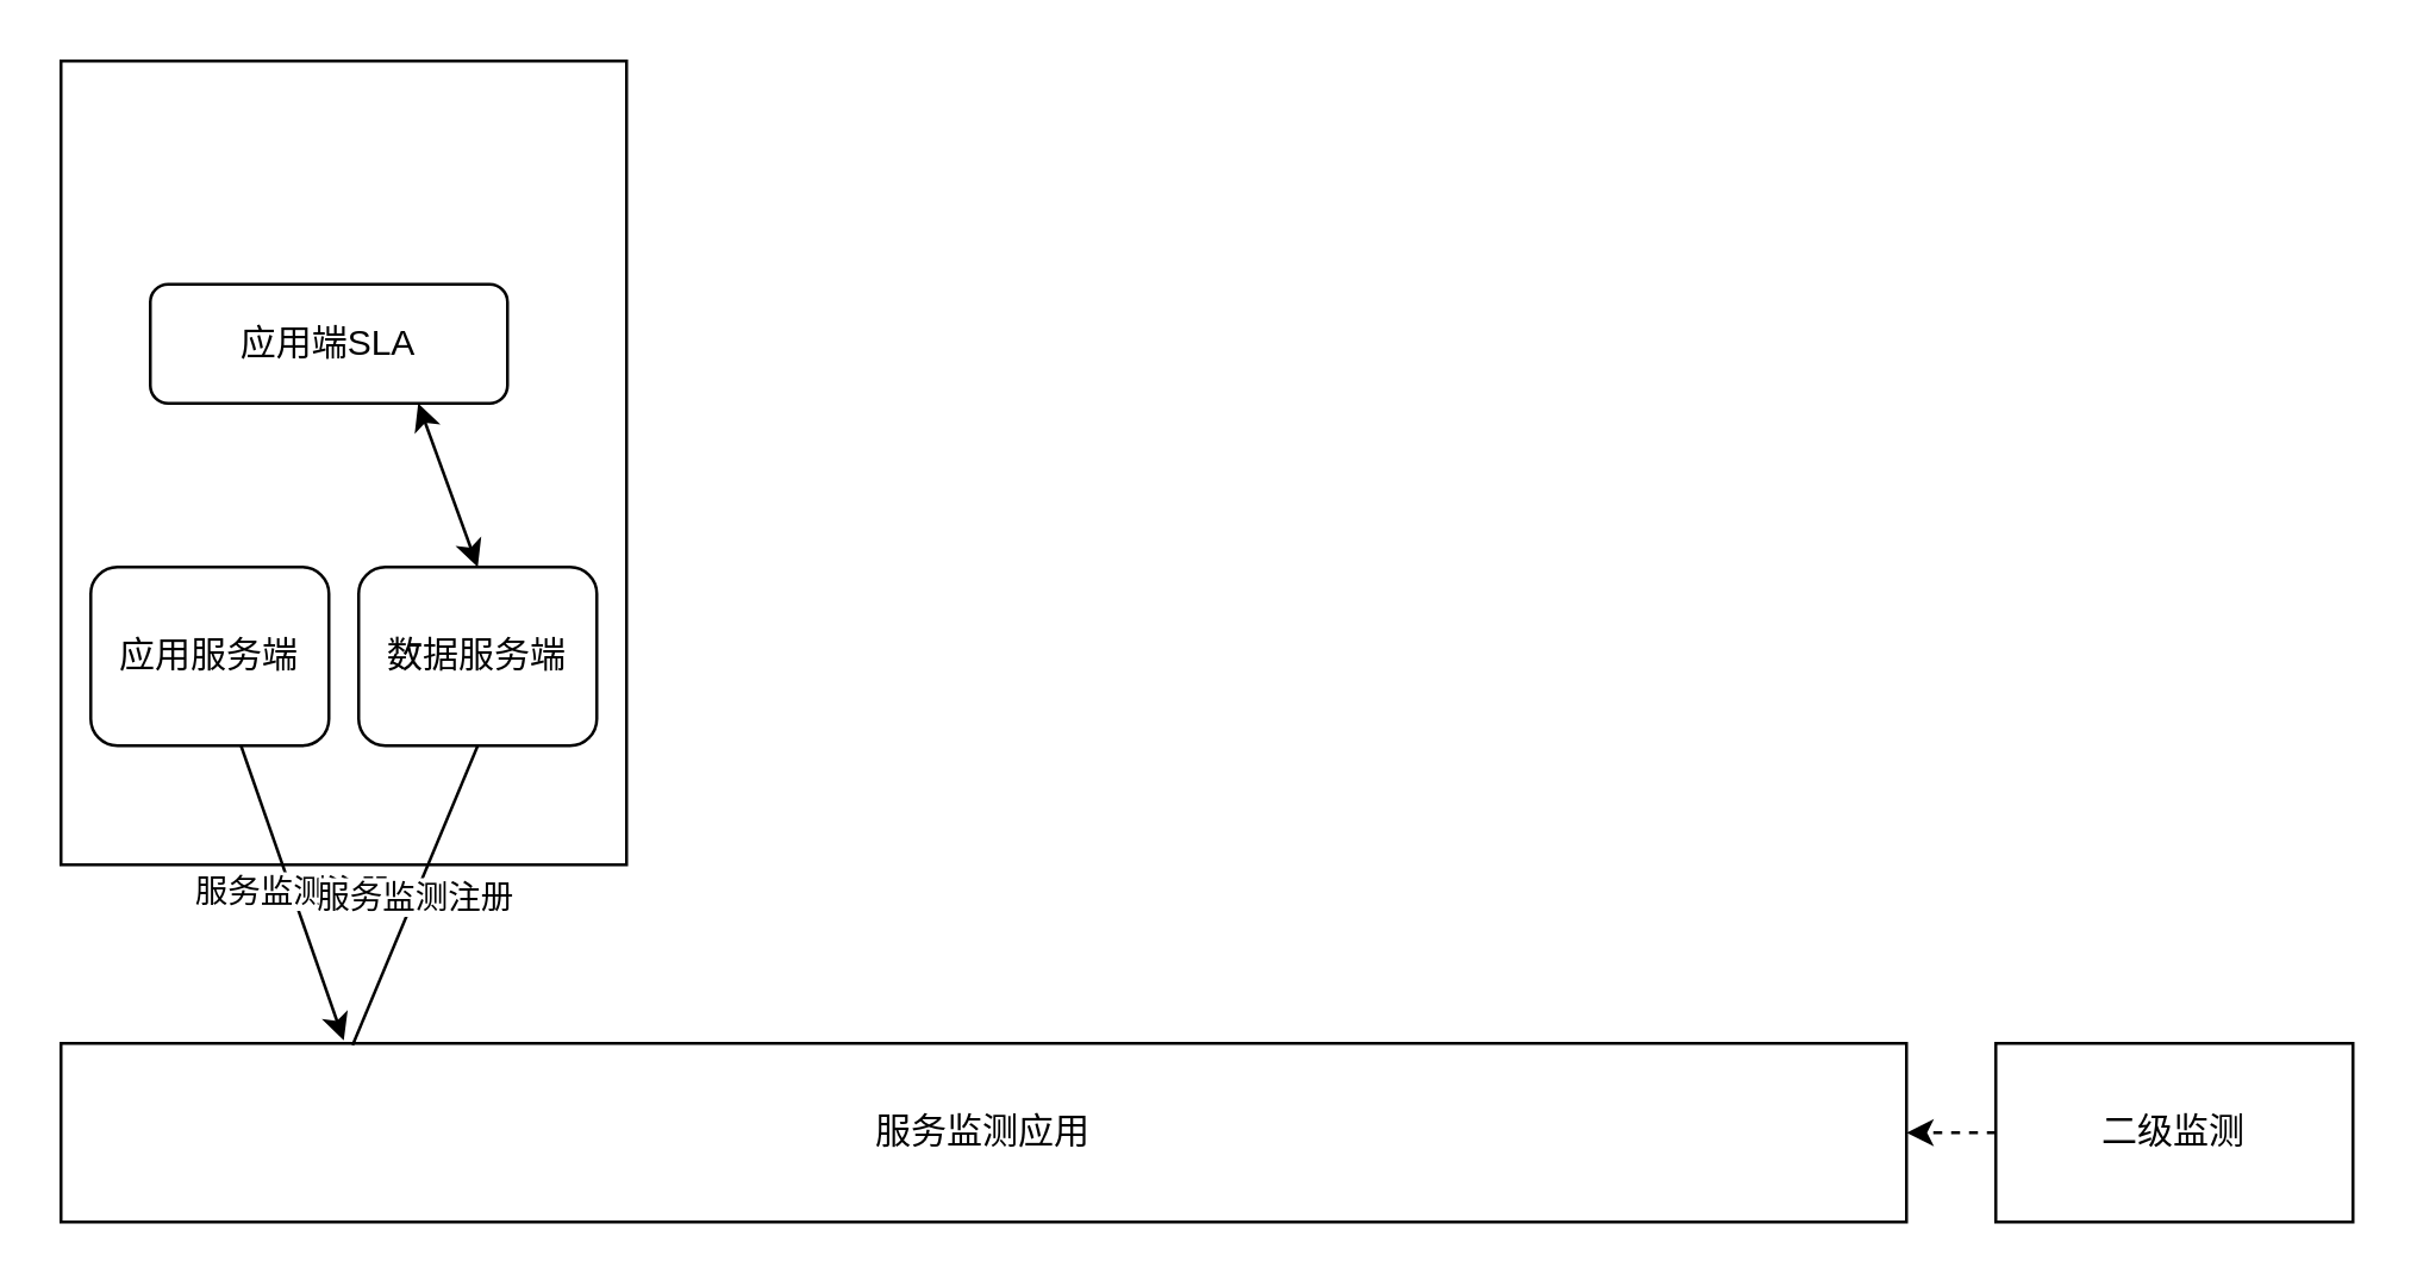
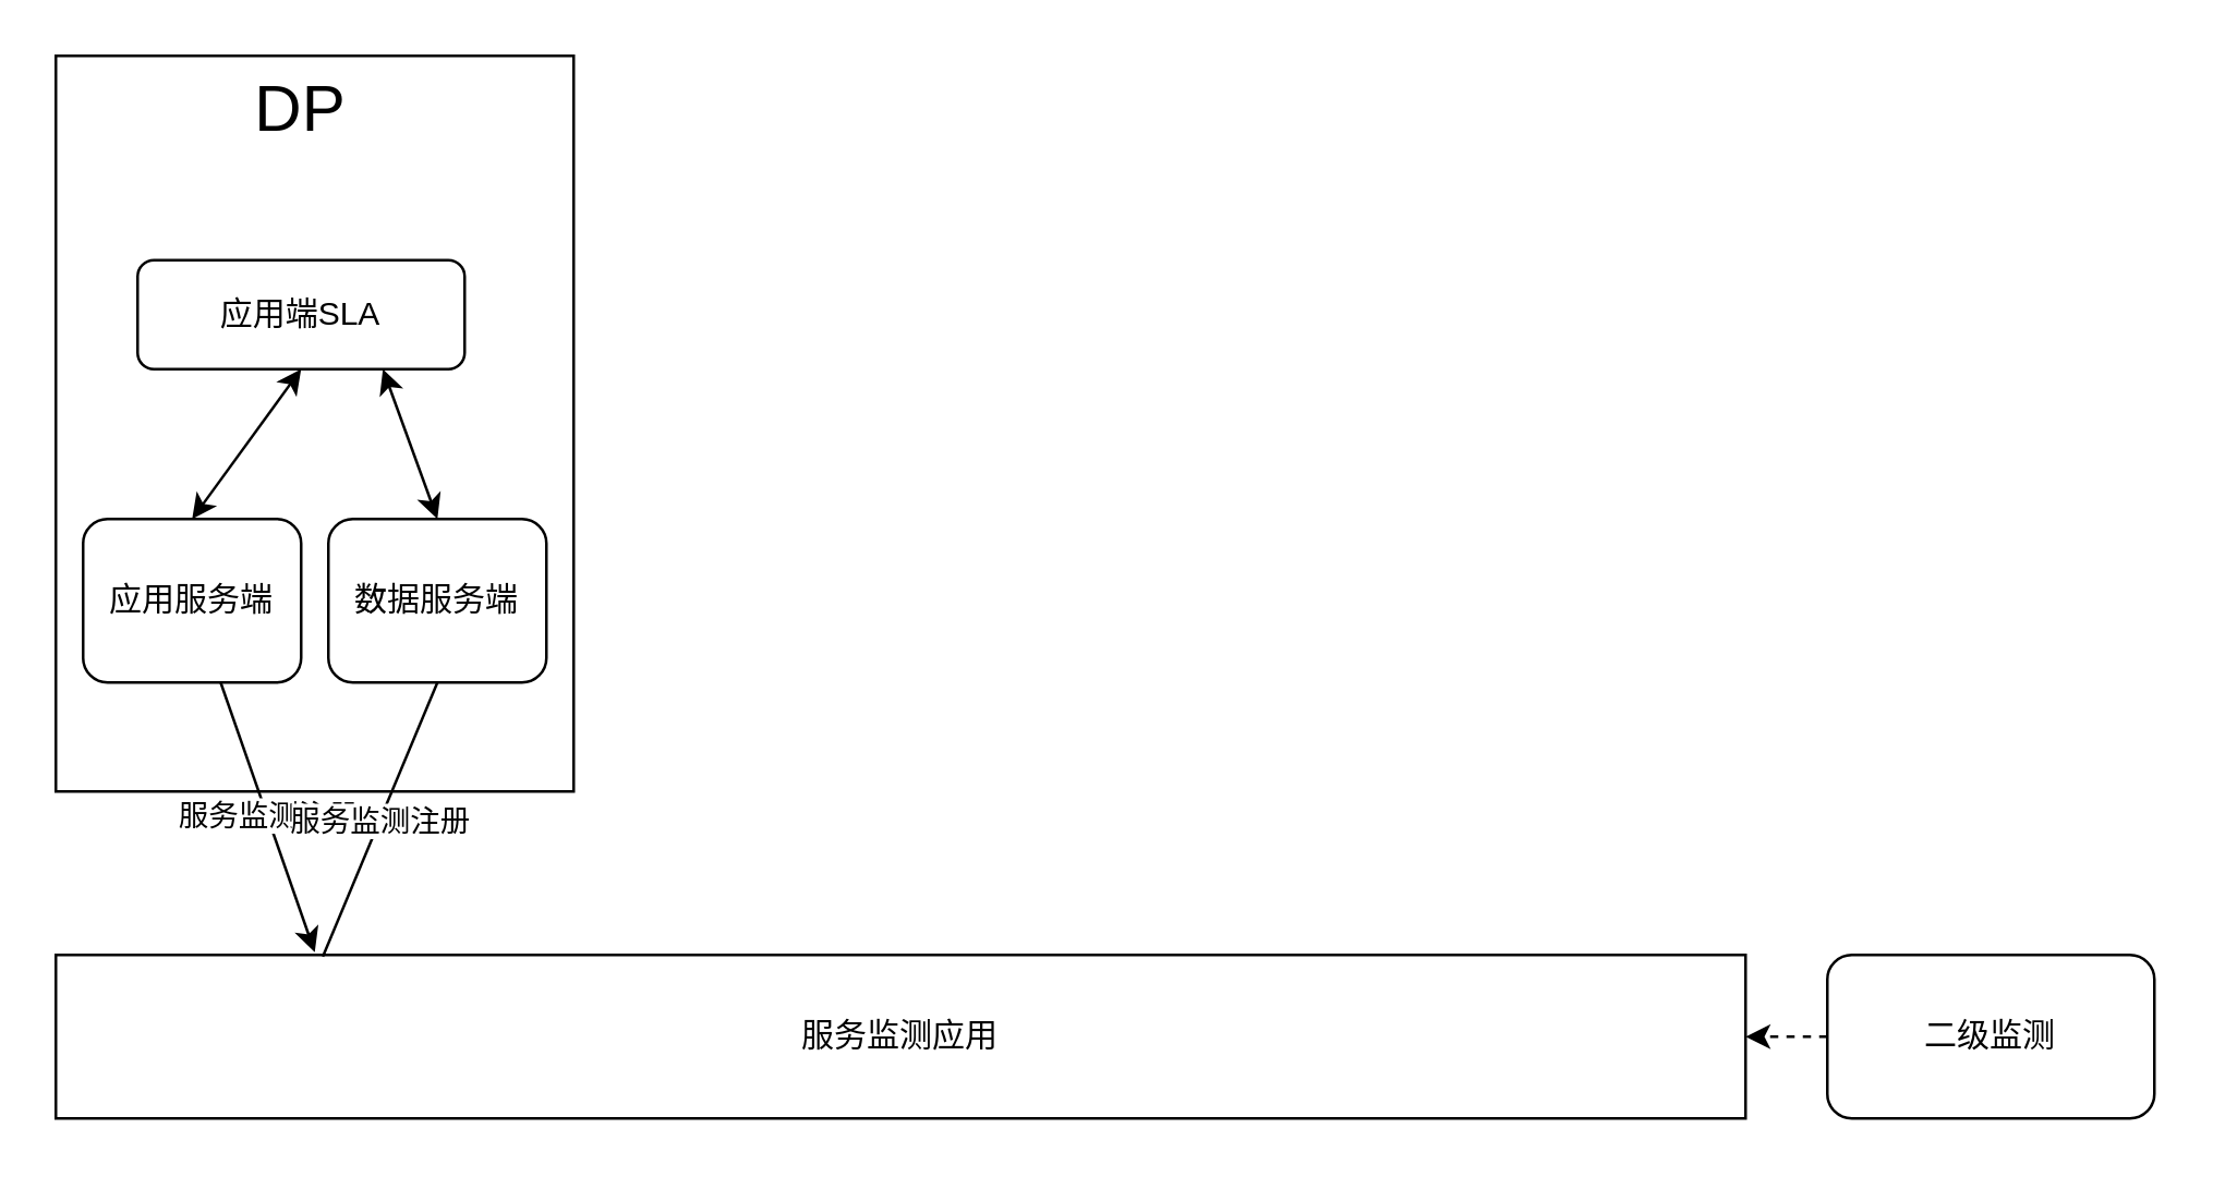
  <mxCell id="0" />
  <mxCell id="1" parent="0" />
  <mxCell id="2" value="" style="rounded=0;whiteSpace=wrap;html=1;" vertex="1" parent="1"><mxGeometry x="20" y="20" width="190" height="270" as="geometry" /></mxCell>
  <mxCell id="3" value="服务监测应用" style="rounded=0;whiteSpace=wrap;html=1;" vertex="1" parent="1"><mxGeometry x="20" y="350" width="620" height="60" as="geometry" /></mxCell>
- <mxCell id="4" value="二级监测" style="rounded=0;whiteSpace=wrap;html=1;" vertex="1" parent="1"><mxGeometry x="670" y="350" width="120" height="60" as="geometry" /></mxCell>
+ <mxCell id="4" value="二级监测" style="whiteSpace=wrap;html=1;rounded=1;" vertex="1" parent="1"><mxGeometry x="670" y="350" width="120" height="60" as="geometry" /></mxCell>
  <mxCell id="5" value="" style="endArrow=classic;html=1;exitX=0;exitY=0.5;exitDx=0;exitDy=0;entryX=1;entryY=0.5;entryDx=0;entryDy=0;dashed=1;" edge="1" parent="1" source="4" target="3"><mxGeometry width="50" height="50" relative="1" as="geometry"><mxPoint x="20" y="480" as="sourcePoint" /><mxPoint x="70" y="430" as="targetPoint" /></mxGeometry></mxCell>
  <mxCell id="6" value="应用服务端" style="rounded=1;whiteSpace=wrap;html=1;" vertex="1" parent="1"><mxGeometry x="30" y="190" width="80" height="60" as="geometry" /></mxCell>
  <mxCell id="7" value="应用端SLA" style="rounded=1;whiteSpace=wrap;html=1;" vertex="1" parent="1"><mxGeometry x="50" y="95" width="120" height="40" as="geometry" /></mxCell>
+ <mxCell id="8" value="&lt;font style=&quot;font-size: 24px&quot;&gt;DP&lt;/font&gt;" style="text;html=1;strokeColor=none;fillColor=none;align=center;verticalAlign=middle;whiteSpace=wrap;rounded=0;" vertex="1" parent="1"><mxGeometry x="90" y="30" width="40" height="20" as="geometry" /></mxCell>
  <mxCell id="9" value="服务监测注册" style="endArrow=classic;html=1;" edge="1" parent="1" source="6"><mxGeometry width="50" height="50" relative="1" as="geometry"><mxPoint x="20" y="480" as="sourcePoint" /><mxPoint x="115" y="349" as="targetPoint" /></mxGeometry></mxCell>
  <mxCell id="10" value="数据服务端" style="rounded=1;whiteSpace=wrap;html=1;" vertex="1" parent="1"><mxGeometry x="120" y="190" width="80" height="60" as="geometry" /></mxCell>
  <mxCell id="11" value="服务监测注册" style="endArrow=none;html=1;exitX=0.5;exitY=1;exitDx=0;exitDy=0;entryX=0.158;entryY=0.01;entryDx=0;entryDy=0;entryPerimeter=0;" edge="1" parent="1" source="10" target="3"><mxGeometry width="50" height="50" relative="1" as="geometry"><mxPoint x="90.465" y="260" as="sourcePoint" /><mxPoint x="125" y="359" as="targetPoint" /></mxGeometry></mxCell>
+ <mxCell id="12" value="" style="endArrow=classic;startArrow=classic;html=1;entryX=0.5;entryY=1;entryDx=0;entryDy=0;exitX=0.5;exitY=0;exitDx=0;exitDy=0;" edge="1" parent="1" source="6" target="7"><mxGeometry width="50" height="50" relative="1" as="geometry"><mxPoint x="70" y="210" as="sourcePoint" /><mxPoint x="120" y="160" as="targetPoint" /></mxGeometry></mxCell>
  <mxCell id="13" value="" style="endArrow=classic;startArrow=classic;html=1;exitX=0.5;exitY=0;exitDx=0;exitDy=0;entryX=0.75;entryY=1;entryDx=0;entryDy=0;" edge="1" parent="1" source="10" target="7"><mxGeometry width="50" height="50" relative="1" as="geometry"><mxPoint x="80" y="200" as="sourcePoint" /><mxPoint x="110" y="150" as="targetPoint" /></mxGeometry></mxCell>
